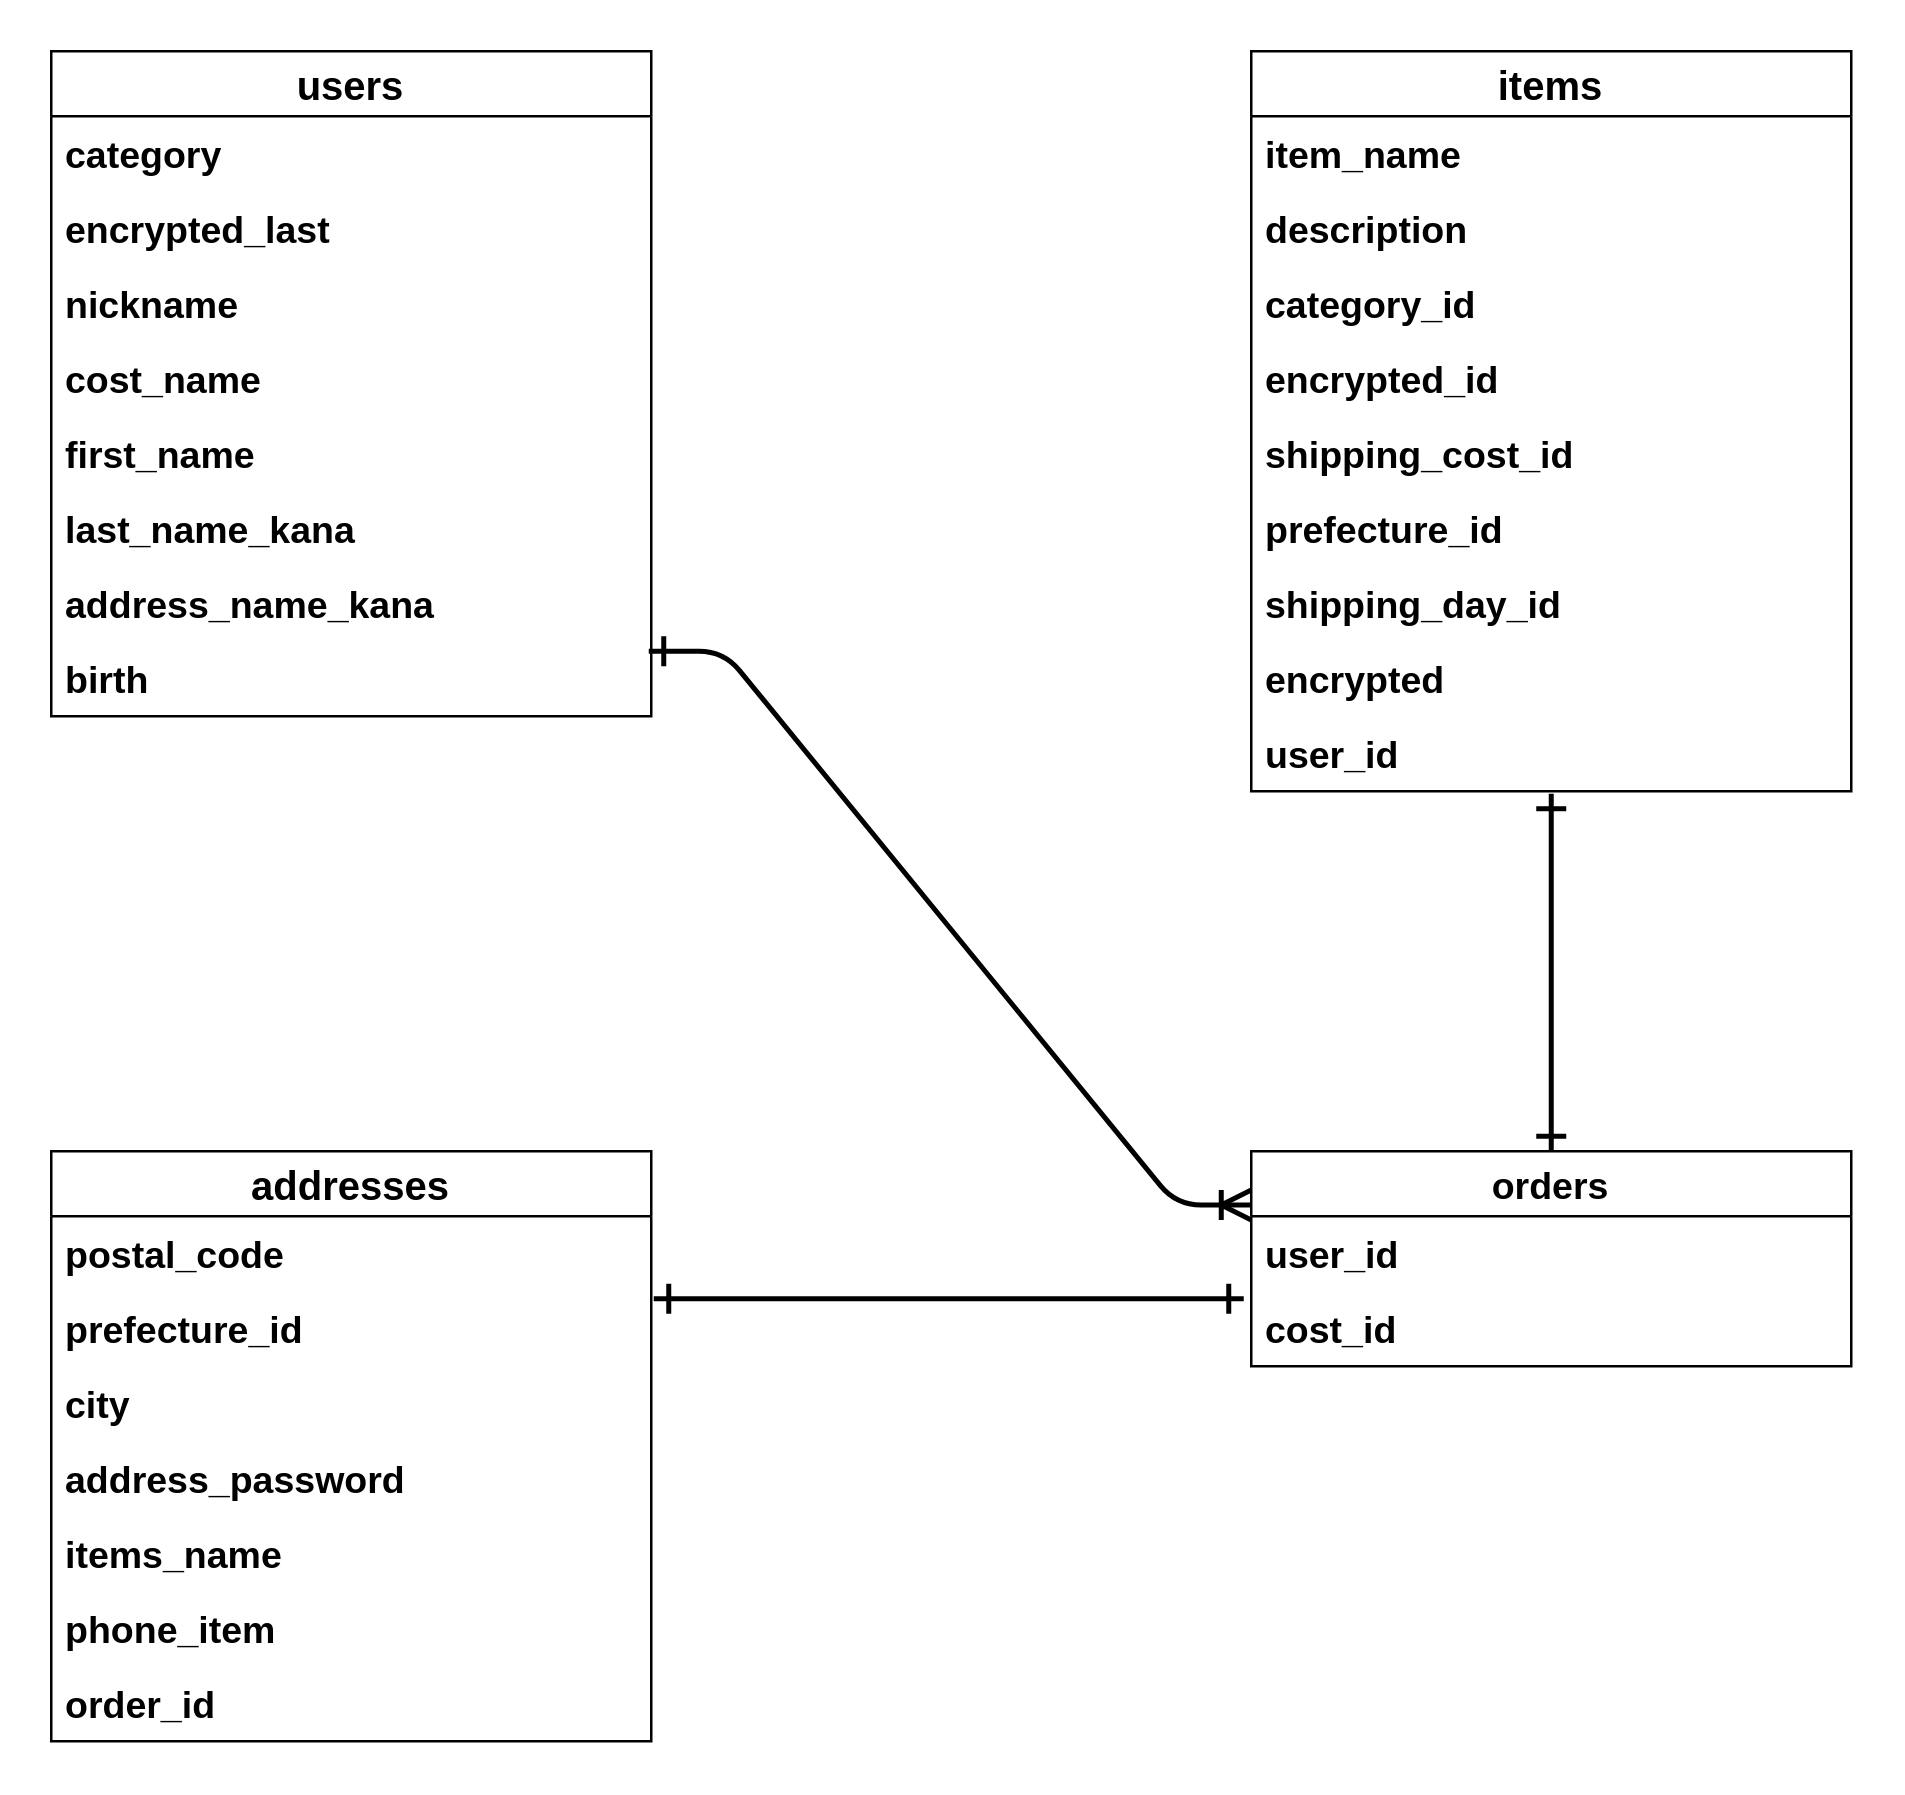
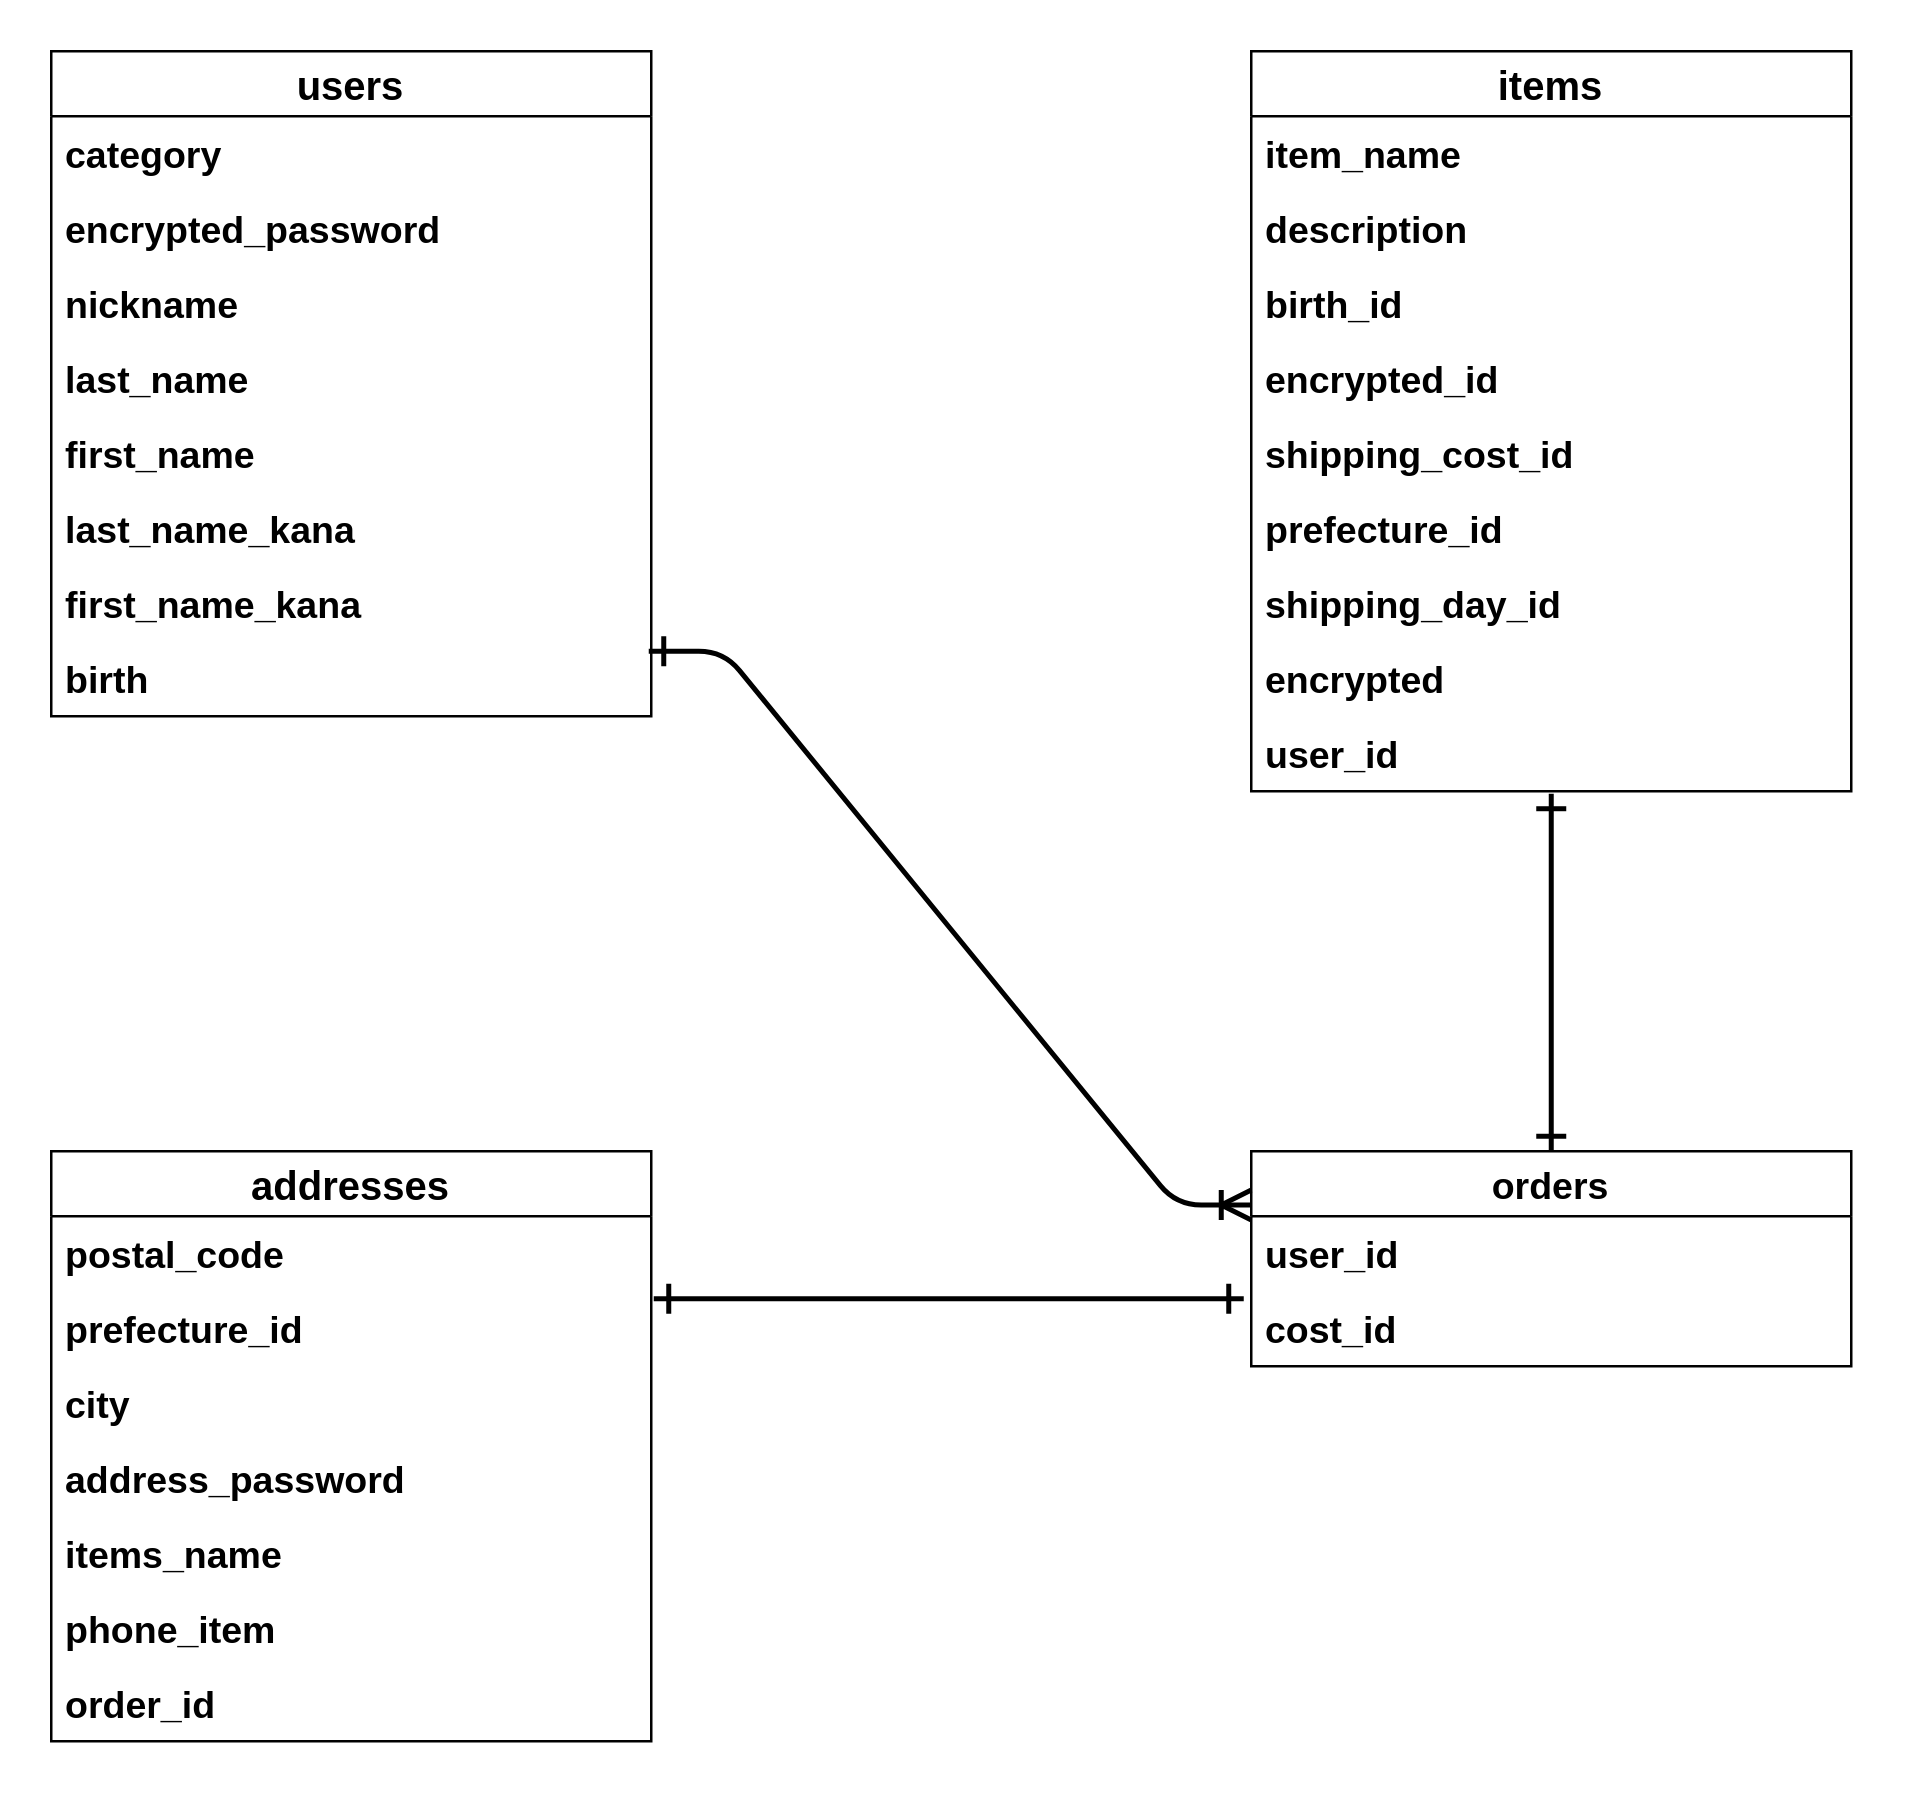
  <mxCell id="0" />
  <mxCell id="1" parent="0" />
  <mxCell id="2" value="users" style="swimlane;fontStyle=1;childLayout=stackLayout;horizontal=1;startSize=26;horizontalStack=0;resizeParent=1;resizeParentMax=0;resizeLast=0;collapsible=1;marginBottom=0;align=center;fontSize=16;" vertex="1" parent="1"><mxGeometry x="20" y="20" width="240" height="266" as="geometry" /></mxCell>
  <mxCell id="3" value="category" style="text;strokeColor=none;fillColor=none;spacingLeft=4;spacingRight=4;overflow=hidden;rotatable=0;points=[[0,0.5],[1,0.5]];portConstraint=eastwest;fontSize=15;fontStyle=1" vertex="1" parent="2"><mxGeometry y="26" width="240" height="30" as="geometry" /></mxCell>
- <mxCell id="4" value="encrypted_last" style="text;strokeColor=none;fillColor=none;spacingLeft=4;spacingRight=4;overflow=hidden;rotatable=0;points=[[0,0.5],[1,0.5]];portConstraint=eastwest;fontSize=15;fontStyle=1" vertex="1" parent="2"><mxGeometry y="56" width="240" height="30" as="geometry" /></mxCell>
+ <mxCell id="4" value="encrypted_password" style="text;strokeColor=none;fillColor=none;spacingLeft=4;spacingRight=4;overflow=hidden;rotatable=0;points=[[0,0.5],[1,0.5]];portConstraint=eastwest;fontSize=15;fontStyle=1" vertex="1" parent="2"><mxGeometry y="56" width="240" height="30" as="geometry" /></mxCell>
  <mxCell id="5" value="nickname" style="text;strokeColor=none;fillColor=none;spacingLeft=4;spacingRight=4;overflow=hidden;rotatable=0;points=[[0,0.5],[1,0.5]];portConstraint=eastwest;fontSize=15;fontStyle=1" vertex="1" parent="2"><mxGeometry y="86" width="240" height="30" as="geometry" /></mxCell>
- <mxCell id="6" value="cost_name" style="text;strokeColor=none;fillColor=none;spacingLeft=4;spacingRight=4;overflow=hidden;rotatable=0;points=[[0,0.5],[1,0.5]];portConstraint=eastwest;fontSize=15;fontStyle=1" vertex="1" parent="2"><mxGeometry y="116" width="240" height="30" as="geometry" /></mxCell>
+ <mxCell id="6" value="last_name" style="text;strokeColor=none;fillColor=none;spacingLeft=4;spacingRight=4;overflow=hidden;rotatable=0;points=[[0,0.5],[1,0.5]];portConstraint=eastwest;fontSize=15;fontStyle=1" vertex="1" parent="2"><mxGeometry y="116" width="240" height="30" as="geometry" /></mxCell>
  <mxCell id="7" value="first_name" style="text;strokeColor=none;fillColor=none;spacingLeft=4;spacingRight=4;overflow=hidden;rotatable=0;points=[[0,0.5],[1,0.5]];portConstraint=eastwest;fontSize=15;fontStyle=1" vertex="1" parent="2"><mxGeometry y="146" width="240" height="30" as="geometry" /></mxCell>
  <mxCell id="8" value="last_name_kana" style="text;strokeColor=none;fillColor=none;spacingLeft=4;spacingRight=4;overflow=hidden;rotatable=0;points=[[0,0.5],[1,0.5]];portConstraint=eastwest;fontSize=15;fontStyle=1" vertex="1" parent="2"><mxGeometry y="176" width="240" height="30" as="geometry" /></mxCell>
- <mxCell id="9" value="address_name_kana" style="text;strokeColor=none;fillColor=none;spacingLeft=4;spacingRight=4;overflow=hidden;rotatable=0;points=[[0,0.5],[1,0.5]];portConstraint=eastwest;fontSize=15;fontStyle=1" vertex="1" parent="2"><mxGeometry y="206" width="240" height="30" as="geometry" /></mxCell>
+ <mxCell id="9" value="first_name_kana" style="text;strokeColor=none;fillColor=none;spacingLeft=4;spacingRight=4;overflow=hidden;rotatable=0;points=[[0,0.5],[1,0.5]];portConstraint=eastwest;fontSize=15;fontStyle=1" vertex="1" parent="2"><mxGeometry y="206" width="240" height="30" as="geometry" /></mxCell>
  <mxCell id="10" value="birth" style="text;strokeColor=none;fillColor=none;spacingLeft=4;spacingRight=4;overflow=hidden;rotatable=0;points=[[0,0.5],[1,0.5]];portConstraint=eastwest;fontSize=15;fontStyle=1" vertex="1" parent="2"><mxGeometry y="236" width="240" height="30" as="geometry" /></mxCell>
  <mxCell id="11" value="items" style="swimlane;fontStyle=1;childLayout=stackLayout;horizontal=1;startSize=26;horizontalStack=0;resizeParent=1;resizeParentMax=0;resizeLast=0;collapsible=1;marginBottom=0;align=center;fontSize=16;" vertex="1" parent="1"><mxGeometry x="500" y="20" width="240" height="296" as="geometry" /></mxCell>
  <mxCell id="12" value="item_name" style="text;strokeColor=none;fillColor=none;spacingLeft=4;spacingRight=4;overflow=hidden;rotatable=0;points=[[0,0.5],[1,0.5]];portConstraint=eastwest;fontSize=15;fontStyle=1" vertex="1" parent="11"><mxGeometry y="26" width="240" height="30" as="geometry" /></mxCell>
  <mxCell id="13" value="description" style="text;strokeColor=none;fillColor=none;spacingLeft=4;spacingRight=4;overflow=hidden;rotatable=0;points=[[0,0.5],[1,0.5]];portConstraint=eastwest;fontSize=15;fontStyle=1" vertex="1" parent="11"><mxGeometry y="56" width="240" height="30" as="geometry" /></mxCell>
- <mxCell id="14" value="category_id" style="text;strokeColor=none;fillColor=none;spacingLeft=4;spacingRight=4;overflow=hidden;rotatable=0;points=[[0,0.5],[1,0.5]];portConstraint=eastwest;fontSize=15;fontStyle=1" vertex="1" parent="11"><mxGeometry y="86" width="240" height="30" as="geometry" /></mxCell>
+ <mxCell id="14" value="birth_id" style="text;strokeColor=none;fillColor=none;spacingLeft=4;spacingRight=4;overflow=hidden;rotatable=0;points=[[0,0.5],[1,0.5]];portConstraint=eastwest;fontSize=15;fontStyle=1" vertex="1" parent="11"><mxGeometry y="86" width="240" height="30" as="geometry" /></mxCell>
  <mxCell id="15" value="encrypted_id" style="text;strokeColor=none;fillColor=none;spacingLeft=4;spacingRight=4;overflow=hidden;rotatable=0;points=[[0,0.5],[1,0.5]];portConstraint=eastwest;fontSize=15;fontStyle=1" vertex="1" parent="11"><mxGeometry y="116" width="240" height="30" as="geometry" /></mxCell>
  <mxCell id="16" value="shipping_cost_id" style="text;strokeColor=none;fillColor=none;spacingLeft=4;spacingRight=4;overflow=hidden;rotatable=0;points=[[0,0.5],[1,0.5]];portConstraint=eastwest;fontSize=15;fontStyle=1" vertex="1" parent="11"><mxGeometry y="146" width="240" height="30" as="geometry" /></mxCell>
  <mxCell id="17" value="prefecture_id" style="text;strokeColor=none;fillColor=none;spacingLeft=4;spacingRight=4;overflow=hidden;rotatable=0;points=[[0,0.5],[1,0.5]];portConstraint=eastwest;fontSize=15;fontStyle=1" vertex="1" parent="11"><mxGeometry y="176" width="240" height="30" as="geometry" /></mxCell>
  <mxCell id="18" value="shipping_day_id" style="text;strokeColor=none;fillColor=none;spacingLeft=4;spacingRight=4;overflow=hidden;rotatable=0;points=[[0,0.5],[1,0.5]];portConstraint=eastwest;fontSize=15;fontStyle=1" vertex="1" parent="11"><mxGeometry y="206" width="240" height="30" as="geometry" /></mxCell>
  <mxCell id="19" value="encrypted" style="text;strokeColor=none;fillColor=none;spacingLeft=4;spacingRight=4;overflow=hidden;rotatable=0;points=[[0,0.5],[1,0.5]];portConstraint=eastwest;fontSize=15;fontStyle=1" vertex="1" parent="11"><mxGeometry y="236" width="240" height="30" as="geometry" /></mxCell>
  <mxCell id="20" value="user_id" style="text;strokeColor=none;fillColor=none;spacingLeft=4;spacingRight=4;overflow=hidden;rotatable=0;points=[[0,0.5],[1,0.5]];portConstraint=eastwest;fontSize=15;fontStyle=1" vertex="1" parent="11"><mxGeometry y="266" width="240" height="30" as="geometry" /></mxCell>
  <mxCell id="21" value="addresses" style="swimlane;fontStyle=1;childLayout=stackLayout;horizontal=1;startSize=26;horizontalStack=0;resizeParent=1;resizeParentMax=0;resizeLast=0;collapsible=1;marginBottom=0;align=center;fontSize=16;" vertex="1" parent="1"><mxGeometry x="20" y="460" width="240" height="236" as="geometry" /></mxCell>
  <mxCell id="22" value="postal_code" style="text;strokeColor=none;fillColor=none;spacingLeft=4;spacingRight=4;overflow=hidden;rotatable=0;points=[[0,0.5],[1,0.5]];portConstraint=eastwest;fontSize=15;fontStyle=1" vertex="1" parent="21"><mxGeometry y="26" width="240" height="30" as="geometry" /></mxCell>
  <mxCell id="23" value="prefecture_id" style="text;strokeColor=none;fillColor=none;spacingLeft=4;spacingRight=4;overflow=hidden;rotatable=0;points=[[0,0.5],[1,0.5]];portConstraint=eastwest;fontSize=15;fontStyle=1" vertex="1" parent="21"><mxGeometry y="56" width="240" height="30" as="geometry" /></mxCell>
  <mxCell id="24" value="city" style="text;strokeColor=none;fillColor=none;spacingLeft=4;spacingRight=4;overflow=hidden;rotatable=0;points=[[0,0.5],[1,0.5]];portConstraint=eastwest;fontSize=15;fontStyle=1" vertex="1" parent="21"><mxGeometry y="86" width="240" height="30" as="geometry" /></mxCell>
  <mxCell id="25" value="address_password" style="text;strokeColor=none;fillColor=none;spacingLeft=4;spacingRight=4;overflow=hidden;rotatable=0;points=[[0,0.5],[1,0.5]];portConstraint=eastwest;fontSize=15;fontStyle=1" vertex="1" parent="21"><mxGeometry y="116" width="240" height="30" as="geometry" /></mxCell>
  <mxCell id="26" value="items_name" style="text;strokeColor=none;fillColor=none;spacingLeft=4;spacingRight=4;overflow=hidden;rotatable=0;points=[[0,0.5],[1,0.5]];portConstraint=eastwest;fontSize=15;fontStyle=1" vertex="1" parent="21"><mxGeometry y="146" width="240" height="30" as="geometry" /></mxCell>
  <mxCell id="27" value="phone_item" style="text;strokeColor=none;fillColor=none;spacingLeft=4;spacingRight=4;overflow=hidden;rotatable=0;points=[[0,0.5],[1,0.5]];portConstraint=eastwest;fontSize=15;fontStyle=1" vertex="1" parent="21"><mxGeometry y="176" width="240" height="30" as="geometry" /></mxCell>
  <mxCell id="28" value="order_id" style="text;strokeColor=none;fillColor=none;spacingLeft=4;spacingRight=4;overflow=hidden;rotatable=0;points=[[0,0.5],[1,0.5]];portConstraint=eastwest;fontSize=15;fontStyle=1" vertex="1" parent="21"><mxGeometry y="206" width="240" height="30" as="geometry" /></mxCell>
  <mxCell id="29" value="orders" style="swimlane;fontStyle=1;childLayout=stackLayout;horizontal=1;startSize=26;horizontalStack=0;resizeParent=1;resizeParentMax=0;resizeLast=0;collapsible=1;marginBottom=0;align=center;fontSize=15;" vertex="1" parent="1"><mxGeometry x="500" y="460" width="240" height="86" as="geometry" /></mxCell>
  <mxCell id="30" value="user_id" style="text;strokeColor=none;fillColor=none;spacingLeft=4;spacingRight=4;overflow=hidden;rotatable=0;points=[[0,0.5],[1,0.5]];portConstraint=eastwest;fontSize=15;fontStyle=1" vertex="1" parent="29"><mxGeometry y="26" width="240" height="30" as="geometry" /></mxCell>
  <mxCell id="31" value="cost_id" style="text;strokeColor=none;fillColor=none;spacingLeft=4;spacingRight=4;overflow=hidden;rotatable=0;points=[[0,0.5],[1,0.5]];portConstraint=eastwest;fontSize=15;fontStyle=1" vertex="1" parent="29"><mxGeometry y="56" width="240" height="30" as="geometry" /></mxCell>
  <mxCell id="32" value="" style="fontSize=12;html=1;endArrow=ERone;endFill=0;startArrow=ERone;startFill=0;strokeWidth=2;endSize=9;startSize=9;" edge="1" parent="1"><mxGeometry width="100" height="100" relative="1" as="geometry"><mxPoint x="261" y="519" as="sourcePoint" /><mxPoint x="497" y="519" as="targetPoint" /></mxGeometry></mxCell>
  <mxCell id="33" value="" style="fontSize=12;html=1;endArrow=ERone;endFill=0;strokeWidth=2;exitX=0.5;exitY=0;exitDx=0;exitDy=0;entryX=0.5;entryY=1.033;entryDx=0;entryDy=0;entryPerimeter=0;startArrow=ERone;startFill=0;endSize=9;startSize=9;targetPerimeterSpacing=0;sourcePerimeterSpacing=0;" edge="1" parent="1" source="29" target="20"><mxGeometry width="100" height="100" relative="1" as="geometry"><mxPoint x="520" y="430" as="sourcePoint" /><mxPoint x="460" y="330" as="targetPoint" /><Array as="points" /></mxGeometry></mxCell>
  <mxCell id="34" value="" style="edgeStyle=entityRelationEdgeStyle;fontSize=12;html=1;endArrow=ERoneToMany;startSize=9;endSize=9;sourcePerimeterSpacing=0;targetPerimeterSpacing=0;strokeWidth=2;entryX=0;entryY=0.25;entryDx=0;entryDy=0;startArrow=ERone;startFill=0;" edge="1" parent="1" target="29"><mxGeometry width="100" height="100" relative="1" as="geometry"><mxPoint x="259" y="260" as="sourcePoint" /><mxPoint x="460" y="280" as="targetPoint" /></mxGeometry></mxCell>
